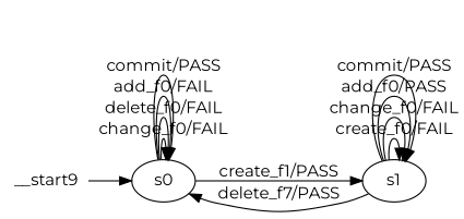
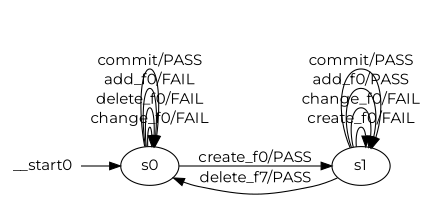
  digraph {
    fontname=Montserrat
    rankdir=LR
    node [fontname=Montserrat]
    edge [fontname=Montserrat]
    n1 [label=s0]
    n2 [label=s1]
-   __start0 [shape=none label=__start9]
+   __start0 [shape=none]
    n1 -> n1 [label="change_f0/FAIL"]
    n1 -> n1 [label="delete_f0/FAIL"]
    n1 -> n1 [label="add_f0/FAIL"]
    n1 -> n1 [label="commit/PASS"]
-   n1 -> n2 [label="create_f1/PASS"]
+   n1 -> n2 [label="create_f0/PASS"]
    n2 -> n1 [label="delete_f7/PASS"]
    n2 -> n2 [label="create_f0/FAIL"]
    n2 -> n2 [label="change_f0/FAIL"]
    n2 -> n2 [label="add_f0/PASS"]
    n2 -> n2 [label="commit/PASS"]
    __start0 -> n1
  }
